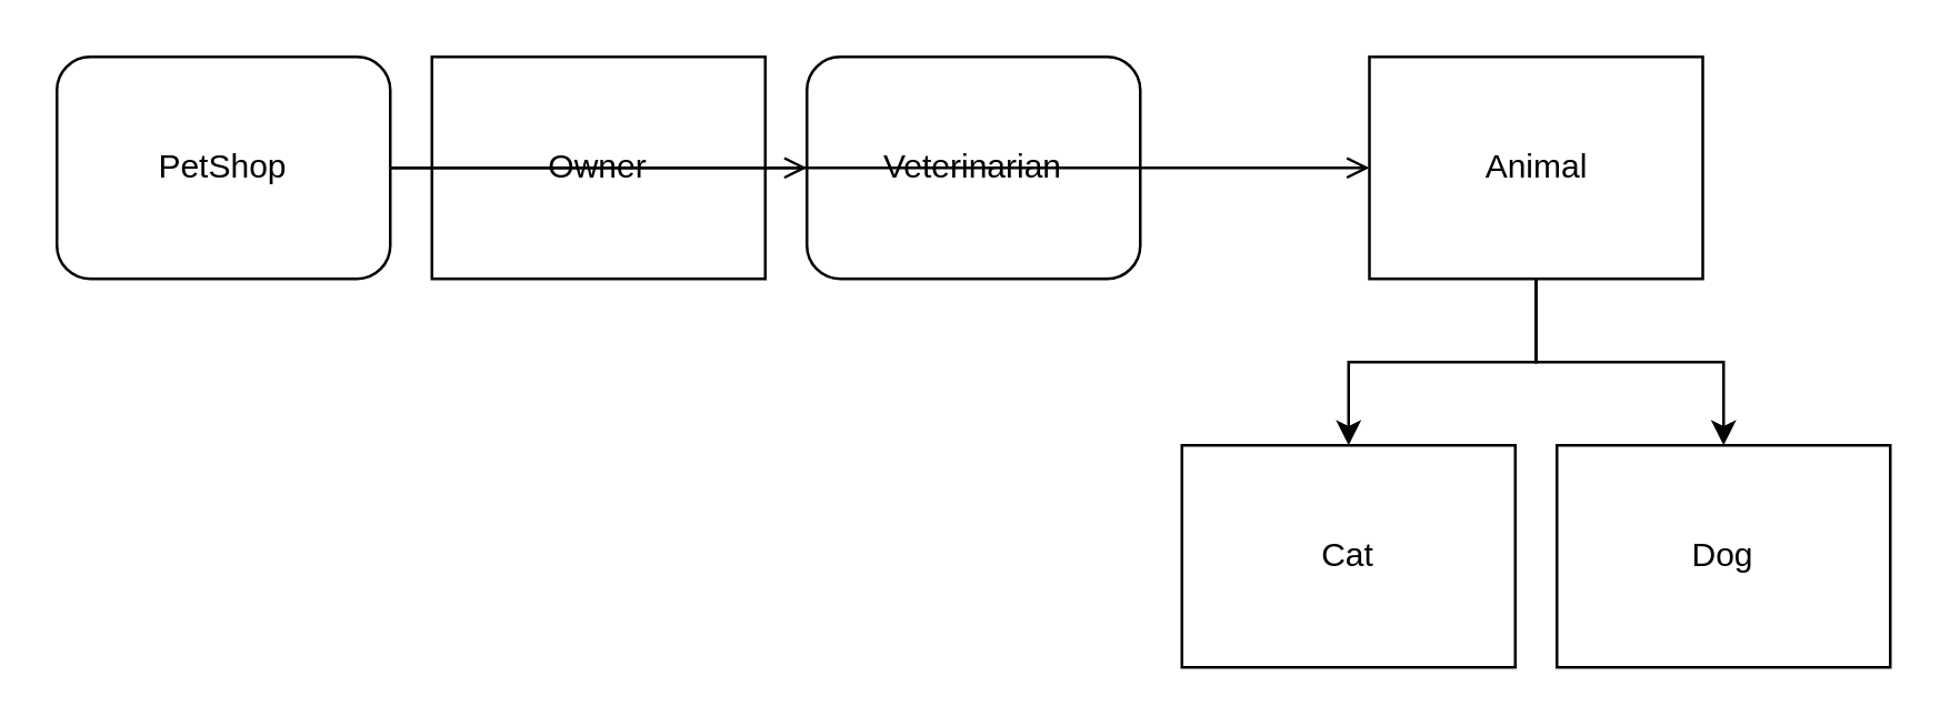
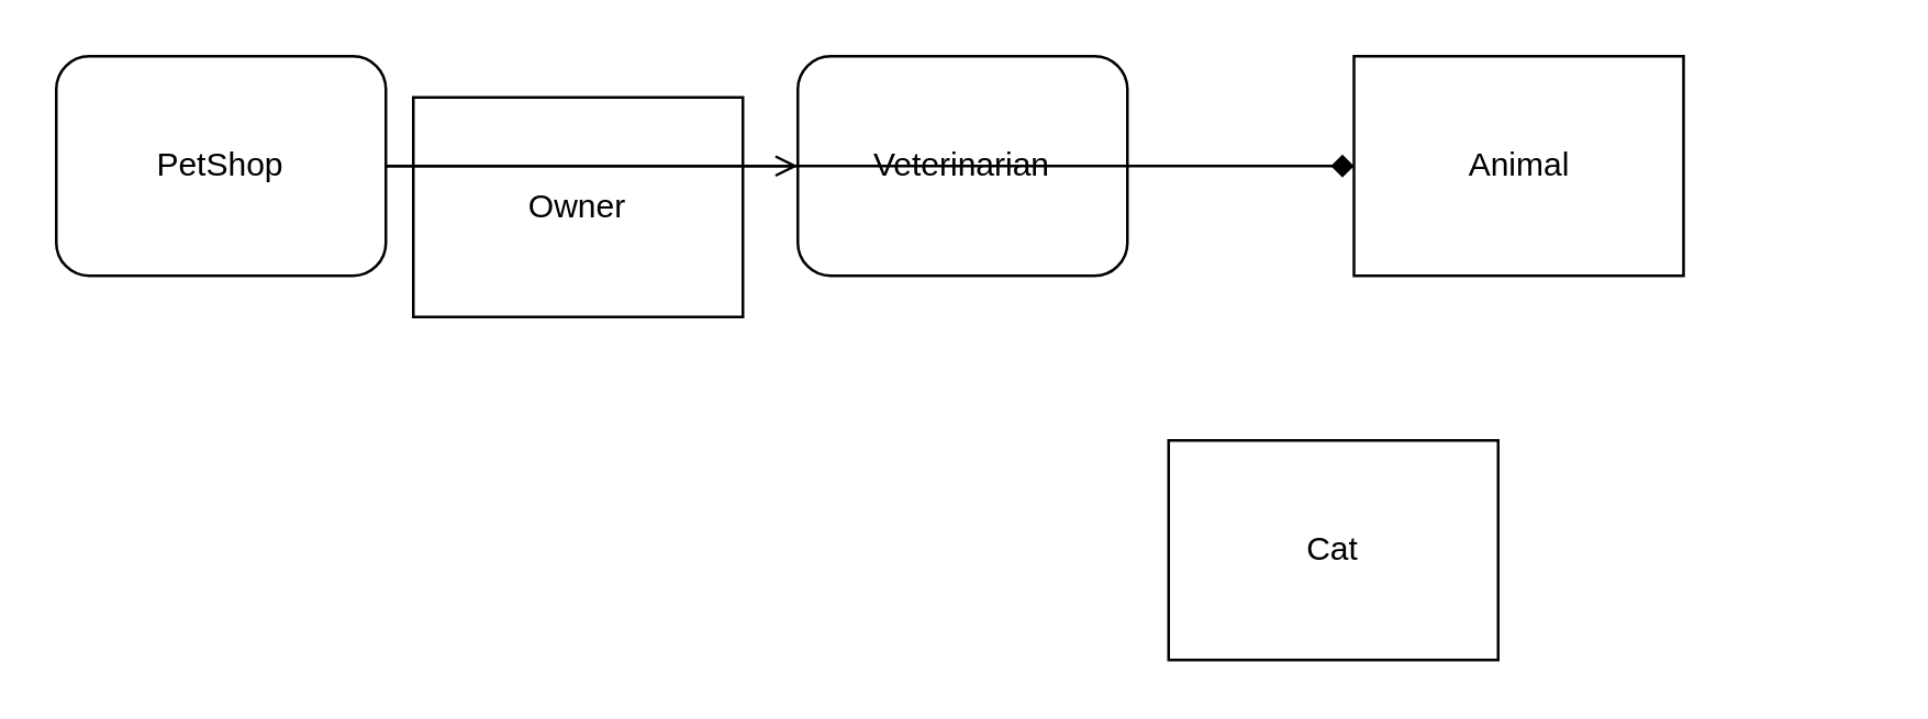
  <mxCell id="0" />
  <mxCell id="1" parent="0" />
  <mxCell id="2" value="PetShop" style="whiteSpace=wrap;dashed=0;rounded=1;" vertex="1" parent="1"><mxGeometry x="20" y="20" width="120" height="80" as="geometry" /></mxCell>
- <mxCell id="3" value="Owner" style="whiteSpace=wrap;rounded=0;dashed=0;" vertex="1" parent="1"><mxGeometry x="155" y="20" width="120" height="80" as="geometry" /></mxCell>
- <mxCell id="4" value="Dog" style="whiteSpace=wrap;rounded=0;dashed=0;" vertex="1" parent="1"><mxGeometry x="560" y="160" width="120" height="80" as="geometry" /></mxCell>
+ <mxCell id="3" value="Owner" style="whiteSpace=wrap;rounded=0;dashed=0;" vertex="1" parent="1"><mxGeometry x="150" y="35" width="120" height="80" as="geometry" /></mxCell>
  <mxCell id="5" value="Veterinarian" style="whiteSpace=wrap;dashed=0;rounded=1;" vertex="1" parent="1"><mxGeometry x="290" y="20" width="120" height="80" as="geometry" /></mxCell>
  <mxCell id="6" value="Cat" style="whiteSpace=wrap;rounded=0;dashed=0;" vertex="1" parent="1"><mxGeometry x="425" y="160" width="120" height="80" as="geometry" /></mxCell>
  <mxCell id="7" value="Animal" style="whiteSpace=wrap;rounded=0;dashed=0;" vertex="1" parent="1"><mxGeometry x="492.5" y="20" width="120" height="80" as="geometry" /></mxCell>
- <mxCell id="8" style="edgeStyle=orthogonalEdgeStyle;orthogonalLoop=1;rounded=0;jettySize=auto;endArrow=open;" edge="1" parent="1" source="2" target="7"><mxGeometry relative="1" as="geometry" /></mxCell>
+ <mxCell id="8" style="edgeStyle=orthogonalEdgeStyle;orthogonalLoop=1;rounded=0;jettySize=auto;endArrow=diamond;" edge="1" parent="1" source="2" target="7"><mxGeometry relative="1" as="geometry" /></mxCell>
  <mxCell id="9" style="edgeStyle=orthogonalEdgeStyle;orthogonalLoop=1;rounded=0;jettySize=auto;endArrow=open;" edge="1" parent="1" source="2" target="5"><mxGeometry relative="1" as="geometry" /></mxCell>
- <mxCell id="10" style="edgeStyle=orthogonalEdgeStyle;orthogonalLoop=1;rounded=0;jettySize=auto;entryX=0.5;entryY=0;exitX=0.5;exitY=1;" edge="1" parent="1" source="7" target="6"><mxGeometry relative="1" as="geometry" /></mxCell>
- <mxCell id="11" style="edgeStyle=orthogonalEdgeStyle;orthogonalLoop=1;rounded=0;jettySize=auto;entryX=0.5;entryY=0;exitX=0.5;exitY=1;" edge="1" parent="1" source="7" target="4"><mxGeometry relative="1" as="geometry" /></mxCell>
